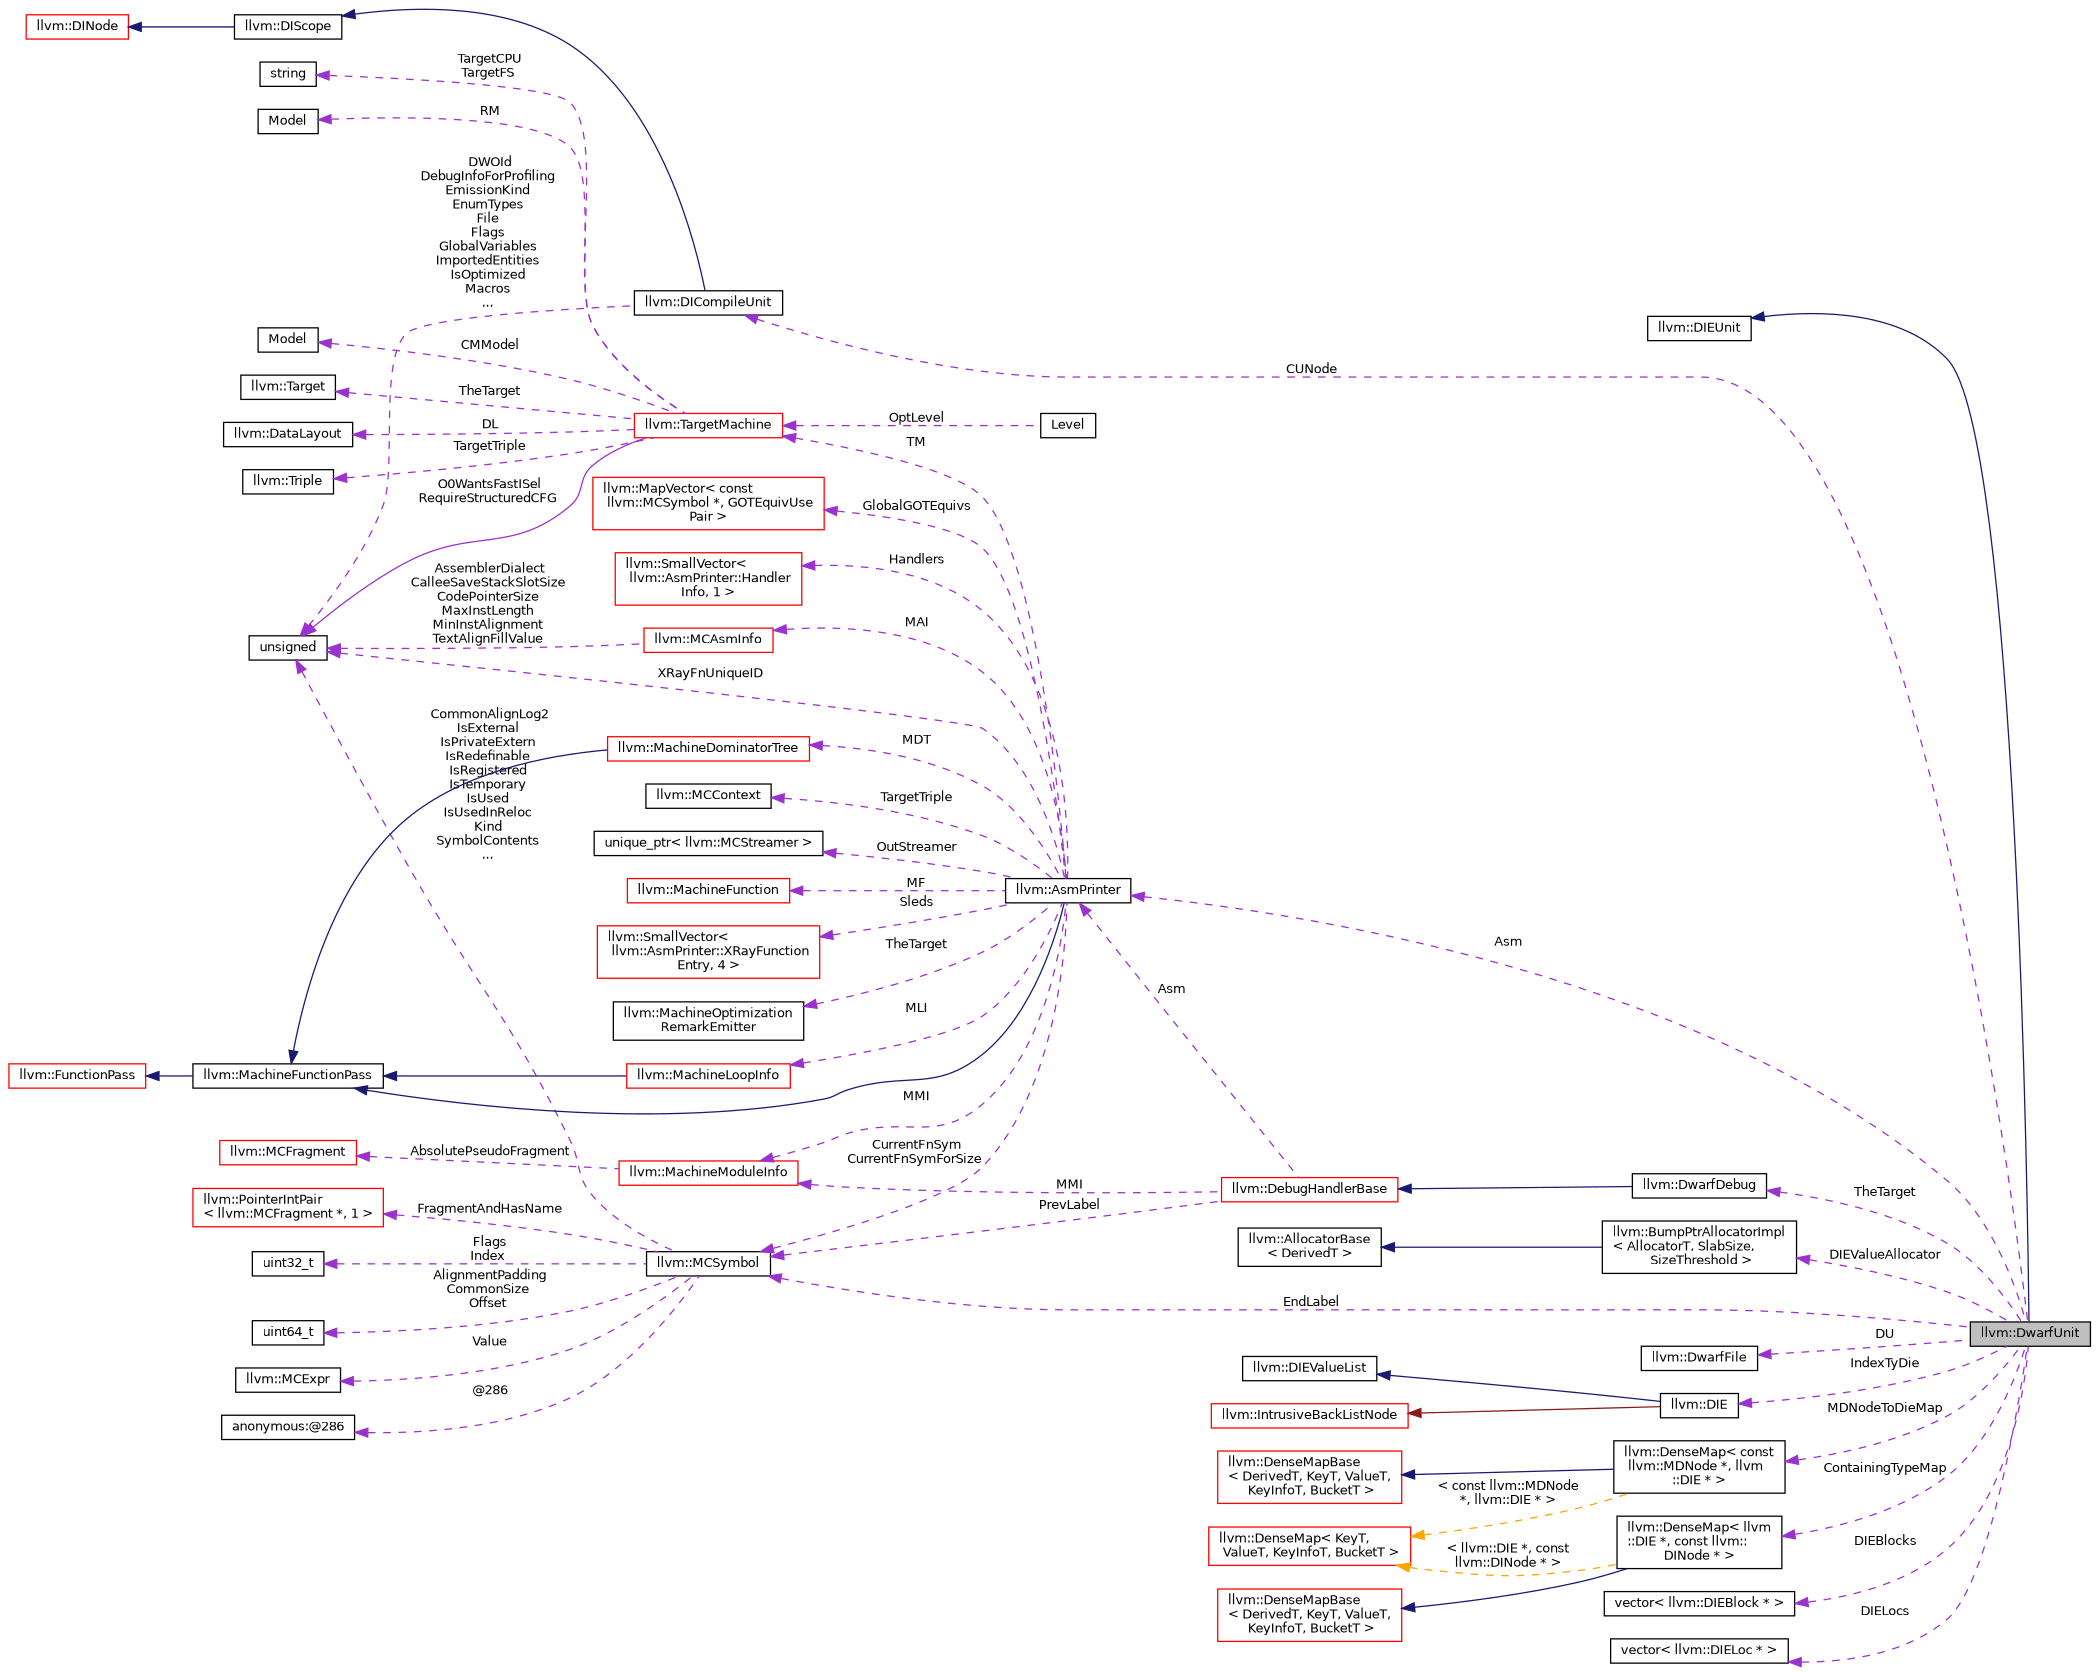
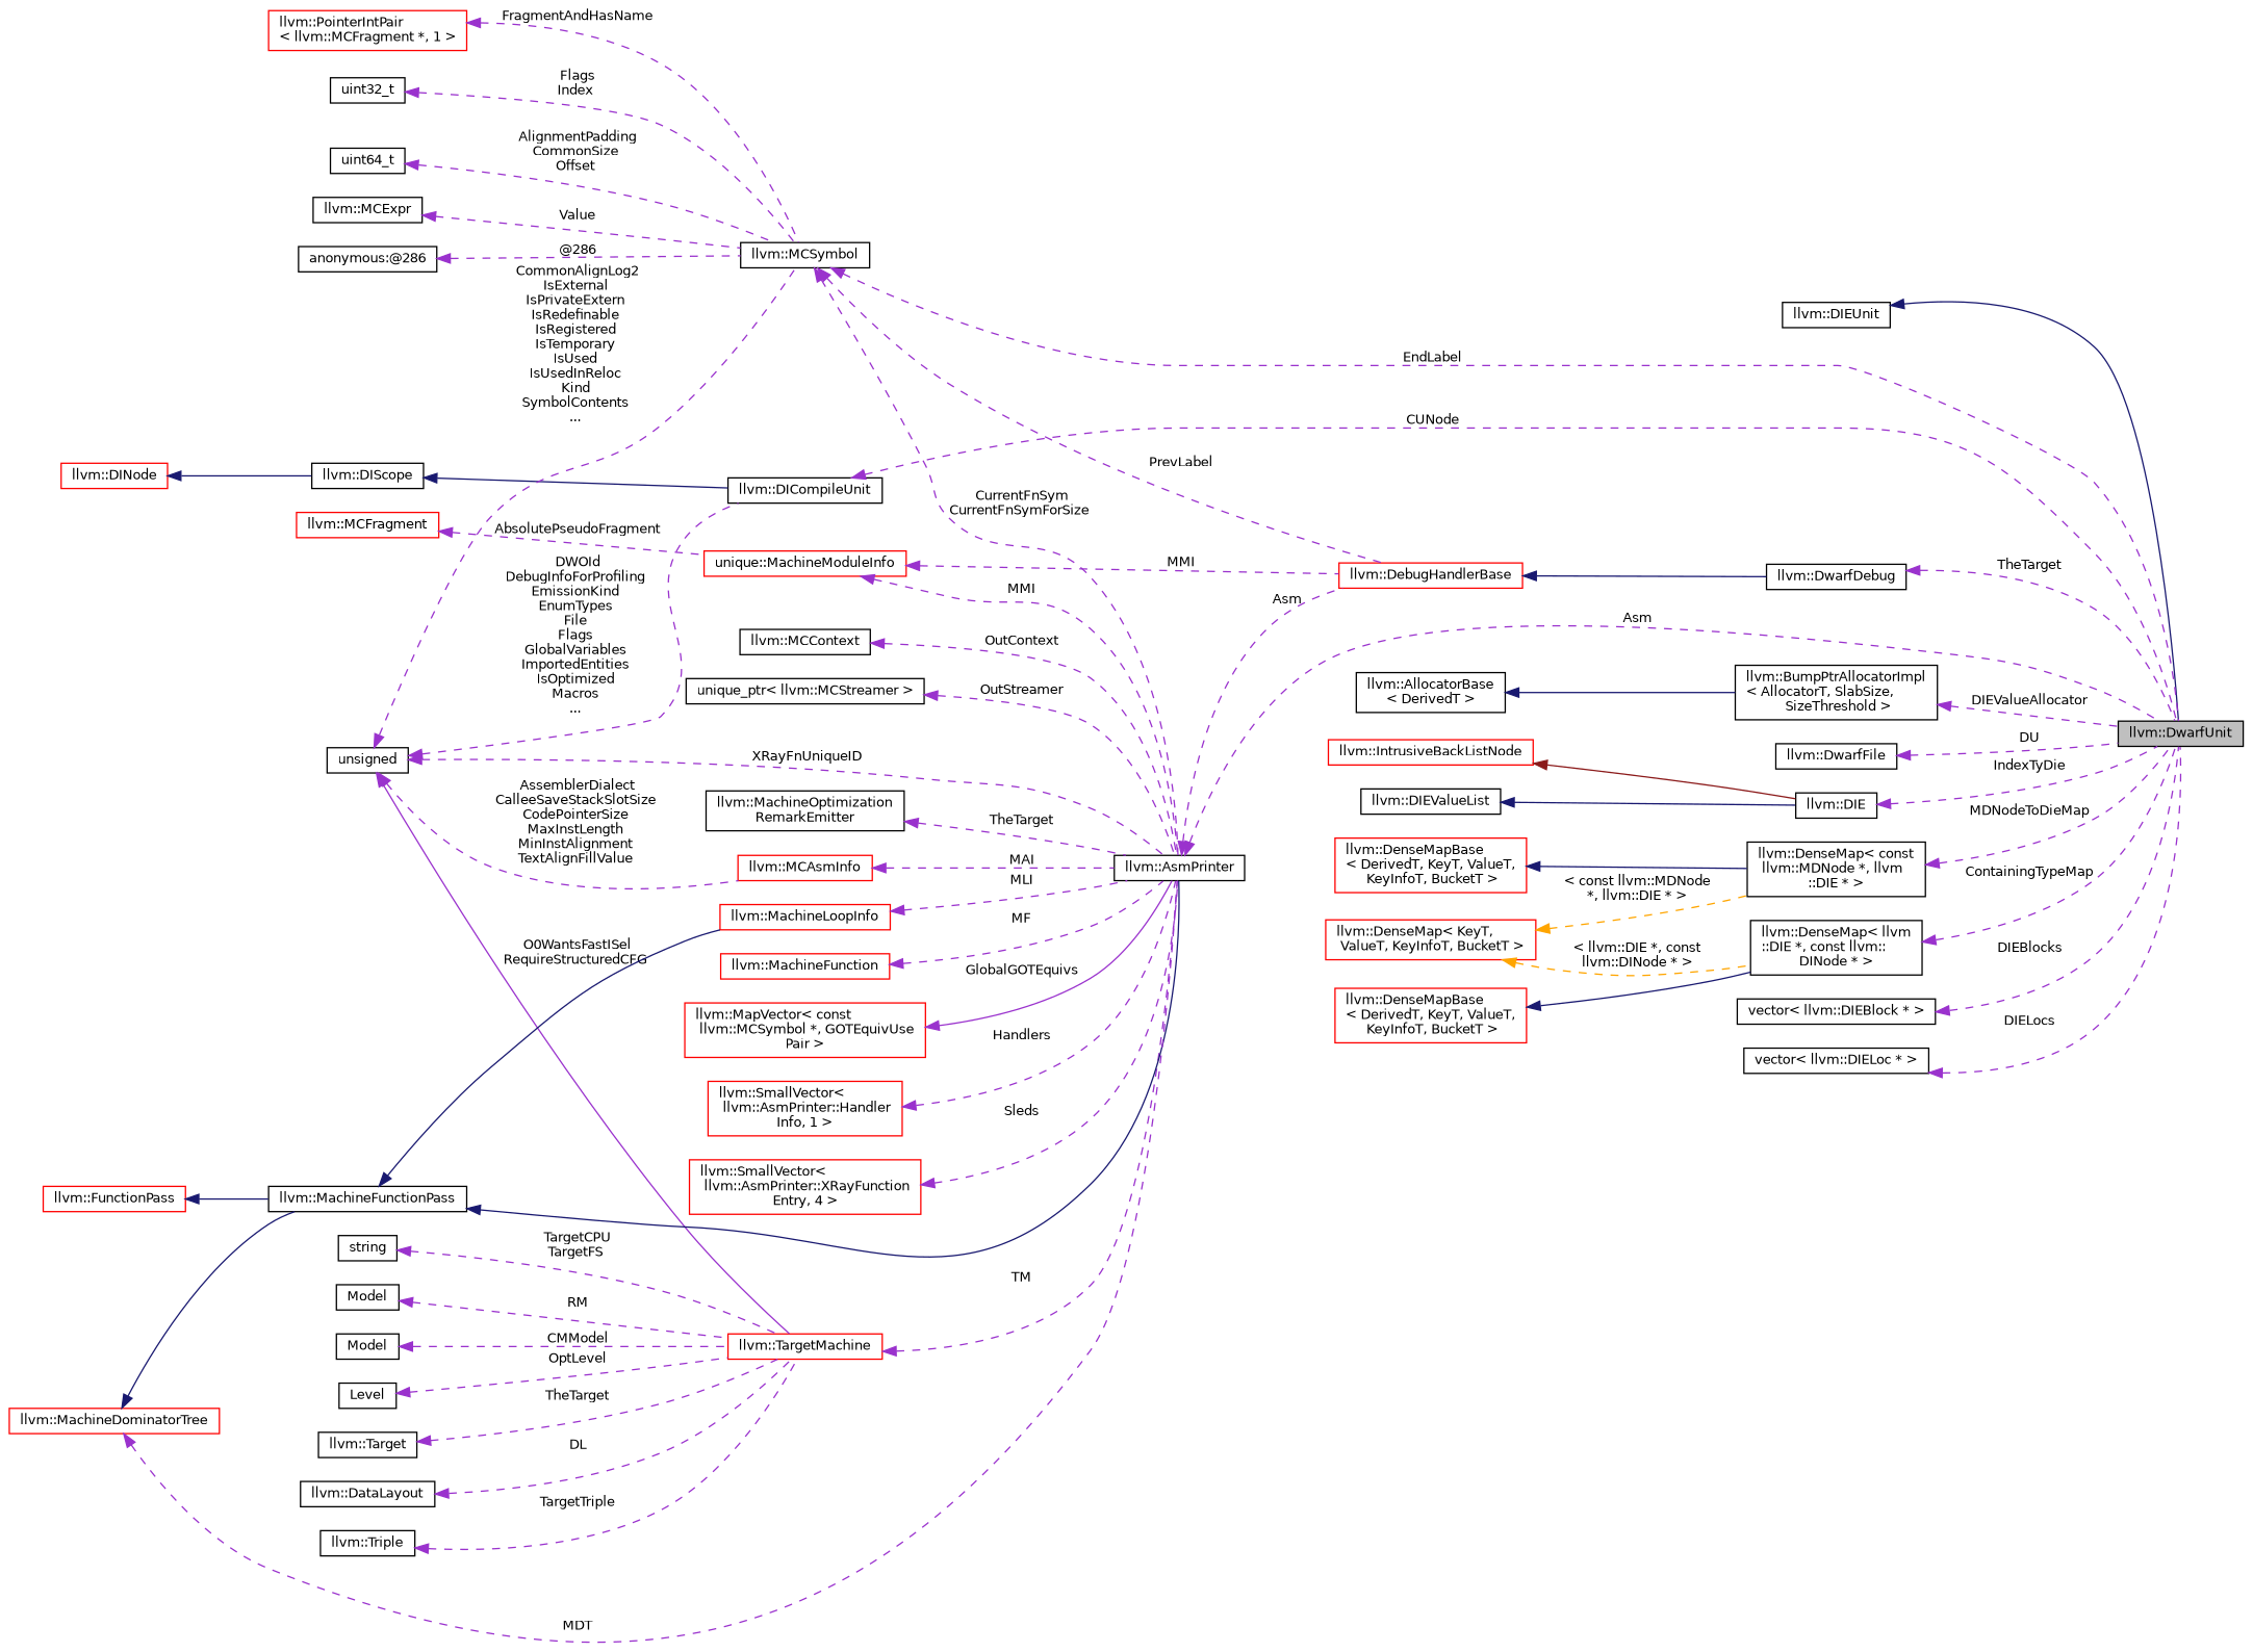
  digraph {
    rankdir=LR
    node [color=black fontname=Helvetica fontsize=10 shape=box]
    edge [color=darkorchid3 dir=back fontname=Helvetica fontsize=10 labelfontname=Helvetica labelfontsize=10 style=dashed]
    n1 [fillcolor=grey75 fontcolor=black height=0.2 label="llvm::DwarfUnit" style=filled width=0.4]
    n2 [height=0.2 label="llvm::DIEUnit" width=0.4]
    n3 [height=0.2 label="llvm::DICompileUnit" width=0.4]
    n4 [height=0.2 label="llvm::DIScope" width=0.4]
    n5 [color=red height=0.2 label="llvm::DINode" width=0.4]
    n6 [height=0.2 label=unsigned width=0.4]
    n7 [height=0.2 label="llvm::AsmPrinter" width=0.4]
    n8 [color=red height=0.2 label="llvm::TargetMachine" width=0.4]
    n9 [color=red height=0.2 label="llvm::MCAsmInfo" width=0.4]
    n10 [height=0.2 label="llvm::MCSymbol" width=0.4]
    n11 [color=red height=0.2 label="llvm::DebugHandlerBase" width=0.4]
    n12 [height=0.2 label="llvm::BumpPtrAllocatorImpl\l\< AllocatorT, SlabSize,\l SizeThreshold \>" width=0.4]
    n13 [height=0.2 label="llvm::AllocatorBase\l\< DerivedT \>" width=0.4]
    n14 [height=0.2 label="llvm::DwarfDebug" width=0.4]
    n15 [height=0.2 label="llvm::MachineFunctionPass" width=0.4]
    n16 [color=red height=0.2 label="llvm::MachineDominatorTree" width=0.4]
    n17 [color=red height=0.2 label="llvm::MachineLoopInfo" width=0.4]
    n18 [color=red height=0.2 label="llvm::FunctionPass" width=0.4]
    n19 [height=0.2 label="llvm::Target" width=0.4]
    n20 [height=0.2 label="llvm::DataLayout" width=0.4]
    n21 [height=0.2 label="llvm::Triple" width=0.4]
    n22 [height=0.2 label=string width=0.4]
    n23 [height=0.2 label=Model width=0.4]
    n24 [height=0.2 label=Model width=0.4]
    n25 [height=0.2 label=Level width=0.4]
    n26 [height=0.2 label="llvm::MCContext" width=0.4]
    n27 [height=0.2 label="unique_ptr\< llvm::MCStreamer \>" width=0.4]
    n28 [color=red height=0.2 label="llvm::MachineFunction" width=0.4]
-   n29 [color=red height=0.2 label="llvm::MachineModuleInfo" width=0.4]
+   n29 [color=red height=0.2 label="unique::MachineModuleInfo" width=0.4]
    n30 [height=0.2 label="llvm::MachineOptimization\lRemarkEmitter" width=0.4]
    n31 [color=red height=0.2 label="llvm::MCFragment" width=0.4]
    n32 [color=red height=0.2 label="llvm::PointerIntPair\l\< llvm::MCFragment *, 1 \>" width=0.4]
    n33 [height=0.2 label=uint32_t width=0.4]
    n34 [height=0.2 label=uint64_t width=0.4]
    n35 [height=0.2 label="llvm::MCExpr" width=0.4]
    n36 [height=0.2 label="anonymous:@286" width=0.4]
    n37 [color=red height=0.2 label="llvm::MapVector\< const\l llvm::MCSymbol *, GOTEquivUse\lPair \>" width=0.4]
    n38 [color=red height=0.2 label="llvm::SmallVector\<\l llvm::AsmPrinter::Handler\lInfo, 1 \>" width=0.4]
    n39 [color=red height=0.2 label="llvm::SmallVector\<\l llvm::AsmPrinter::XRayFunction\lEntry, 4 \>" width=0.4]
    n40 [height=0.2 label="llvm::DwarfFile" width=0.4]
    n41 [height=0.2 label="llvm::DIE" width=0.4]
    n42 [color=red height=0.2 label="llvm::IntrusiveBackListNode" width=0.4]
    n43 [height=0.2 label="llvm::DIEValueList" width=0.4]
    n44 [height=0.2 label="llvm::DenseMap\< const\l llvm::MDNode *, llvm\l::DIE * \>" width=0.4]
    n45 [color=red height=0.2 label="llvm::DenseMapBase\l\< DerivedT, KeyT, ValueT,\l KeyInfoT, BucketT \>" width=0.4]
    n46 [color=red height=0.2 label="llvm::DenseMap\< KeyT,\l ValueT, KeyInfoT, BucketT \>" width=0.4]
    n47 [height=0.2 label="llvm::DenseMap\< llvm\l::DIE *, const llvm::\lDINode * \>" width=0.4]
    n48 [height=0.2 label="vector\< llvm::DIEBlock * \>" width=0.4]
    n49 [height=0.2 label="vector\< llvm::DIELoc * \>" width=0.4]
    n50 [color=red height=0.2 label="llvm::DenseMapBase\l\< DerivedT, KeyT, ValueT,\l KeyInfoT, BucketT \>" width=0.4]
    n2 -> n1 [color=midnightblue style=solid]
    n3 -> n1 [label=" CUNode"]
    n4 -> n3 [color=midnightblue style=solid]
    n5 -> n4 [color=midnightblue style=solid]
    n6 -> n3 [label=" DWOId\nDebugInfoForProfiling\nEmissionKind\nEnumTypes\nFile\nFlags\nGlobalVariables\nImportedEntities\nIsOptimized\nMacros\n..."]
    n6 -> n7 [label=" XRayFnUniqueID"]
    n6 -> n8 [label=" O0WantsFastISel\nRequireStructuredCFG" style=solid]
    n6 -> n9 [label=" AssemblerDialect\nCalleeSaveStackSlotSize\nCodePointerSize\nMaxInstLength\nMinInstAlignment\nTextAlignFillValue"]
    n6 -> n10 [label=" CommonAlignLog2\nIsExternal\nIsPrivateExtern\nIsRedefinable\nIsRegistered\nIsTemporary\nIsUsed\nIsUsedInReloc\nKind\nSymbolContents\n..."]
    n7 -> n1 [label=" Asm"]
    n7 -> n11 [label=" Asm"]
    n8 -> n7 [label=" TM"]
    n9 -> n7 [label=" MAI"]
    n10 -> n1 [label=" EndLabel"]
    n10 -> n7 [label=" CurrentFnSym\nCurrentFnSymForSize"]
    n10 -> n11 [label=" PrevLabel"]
    n11 -> n14 [color=midnightblue style=solid]
    n12 -> n1 [label=" DIEValueAllocator"]
    n13 -> n12 [color=midnightblue style=solid]
    n14 -> n1 [label=" TheTarget"]
    n15 -> n7 [color=midnightblue style=solid]
-   n15 -> n16 [color=midnightblue style=solid]
+   n16 -> n15 [color=midnightblue style=solid]
    n15 -> n17 [color=midnightblue style=solid]
    n16 -> n7 [label=" MDT"]
    n17 -> n7 [label=" MLI"]
    n18 -> n15 [color=midnightblue style=solid]
    n19 -> n8 [label=" TheTarget"]
    n20 -> n8 [label=" DL"]
    n21 -> n8 [label=" TargetTriple"]
    n22 -> n8 [label=" TargetCPU\nTargetFS"]
    n23 -> n8 [label=" RM"]
    n24 -> n8 [label=" CMModel"]
-   n8 -> n25 [label=" OptLevel"]
-   n26 -> n7 [label=" TargetTriple"]
+   n25 -> n8 [label=" OptLevel"]
+   n26 -> n7 [label=" OutContext"]
    n27 -> n7 [label=" OutStreamer"]
    n28 -> n7 [label=" MF"]
    n29 -> n7 [label=" MMI"]
    n29 -> n11 [label=" MMI"]
    n30 -> n7 [label=" TheTarget"]
    n31 -> n29 [label=" AbsolutePseudoFragment"]
    n32 -> n10 [label=" FragmentAndHasName"]
    n33 -> n10 [label=" Flags\nIndex"]
    n34 -> n10 [label=" AlignmentPadding\nCommonSize\nOffset"]
    n35 -> n10 [label=" Value"]
    n36 -> n10 [label=" @286"]
-   n37 -> n7 [label=" GlobalGOTEquivs"]
+   n37 -> n7 [label=" GlobalGOTEquivs" style=solid]
    n38 -> n7 [label=" Handlers"]
    n39 -> n7 [label=" Sleds"]
    n40 -> n1 [label=" DU"]
    n41 -> n1 [label=" IndexTyDie"]
    n42 -> n41 [color=firebrick4 style=solid]
    n43 -> n41 [color=midnightblue style=solid]
    n44 -> n1 [label=" MDNodeToDieMap"]
    n45 -> n44 [color=midnightblue style=solid]
    n46 -> n44 [color=orange label=" \< const llvm::MDNode\l *, llvm::DIE * \>"]
    n46 -> n47 [color=orange label=" \< llvm::DIE *, const\l llvm::DINode * \>"]
    n47 -> n1 [label=" ContainingTypeMap"]
    n48 -> n1 [label=" DIEBlocks"]
    n49 -> n1 [label=" DIELocs"]
    n50 -> n47 [color=midnightblue style=solid]
  }
